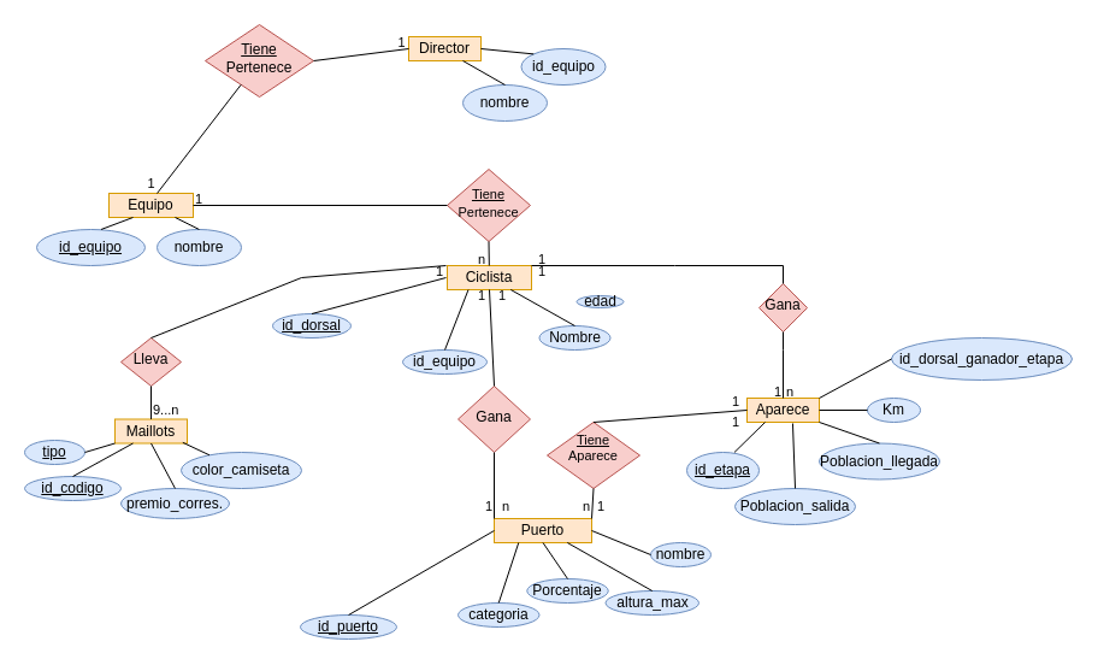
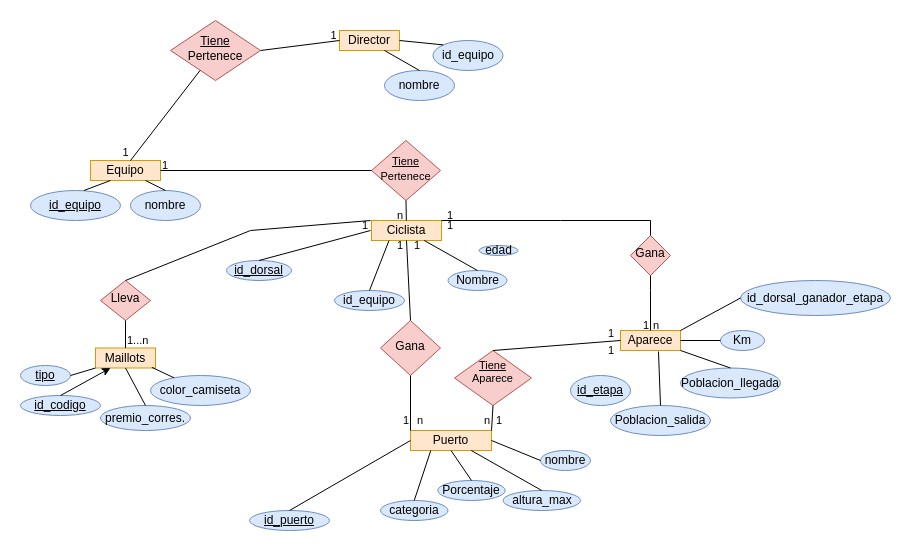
  <mxCell id="0" />
  <mxCell id="1" parent="0" />
  <mxCell id="2" value="Gana" style="rhombus;whiteSpace=wrap;html=1;shadow=0;fontFamily=Helvetica;fontSize=12;align=center;strokeWidth=1;spacing=6;spacingTop=-4;fillColor=#f8cecc;strokeColor=#b85450;" parent="1" vertex="1"><mxGeometry x="380" y="320" width="60" height="55" as="geometry" /></mxCell>
  <mxCell id="3" value="Lleva" style="rhombus;whiteSpace=wrap;html=1;shadow=0;fontFamily=Helvetica;fontSize=12;align=center;strokeWidth=1;spacing=6;spacingTop=-4;fillColor=#f8cecc;strokeColor=#b85450;" parent="1" vertex="1"><mxGeometry x="100" y="280" width="50" height="40" as="geometry" /></mxCell>
  <mxCell id="4" value="Aparece" style="rounded=0;whiteSpace=wrap;html=1;fillColor=#ffe6cc;strokeColor=#d79b00;" vertex="1" parent="1"><mxGeometry x="620" y="330" width="60" height="20" as="geometry" /></mxCell>
  <mxCell id="5" value="&lt;u&gt;Tiene&lt;/u&gt;&lt;br&gt;Pertenece" style="rhombus;whiteSpace=wrap;html=1;shadow=0;fontFamily=Helvetica;fontSize=12;align=center;strokeWidth=1;spacing=6;spacingTop=-4;fillColor=#f8cecc;strokeColor=#b85450;" vertex="1" parent="1"><mxGeometry x="170" y="20" width="90" height="60" as="geometry" /></mxCell>
  <mxCell id="6" value="Gana" style="rhombus;whiteSpace=wrap;html=1;shadow=0;fontFamily=Helvetica;fontSize=12;align=center;strokeWidth=1;spacing=6;spacingTop=-4;fillColor=#f8cecc;strokeColor=#b85450;" vertex="1" parent="1"><mxGeometry x="630" y="235" width="40" height="40" as="geometry" /></mxCell>
  <mxCell id="7" value="Maillots" style="rounded=0;whiteSpace=wrap;html=1;fillColor=#ffe6cc;strokeColor=#d79b00;" vertex="1" parent="1"><mxGeometry x="95" y="347.5" width="60" height="20" as="geometry" /></mxCell>
  <mxCell id="8" value="Puerto" style="rounded=0;whiteSpace=wrap;html=1;fillColor=#ffe6cc;strokeColor=#d79b00;" vertex="1" parent="1"><mxGeometry x="410" y="430" width="81" height="20" as="geometry" /></mxCell>
  <mxCell id="9" value="Director" style="rounded=0;whiteSpace=wrap;html=1;fillColor=#ffe6cc;strokeColor=#d79b00;" vertex="1" parent="1"><mxGeometry x="339" y="30" width="60" height="20" as="geometry" /></mxCell>
  <mxCell id="10" value="Equipo" style="rounded=0;whiteSpace=wrap;html=1;fillColor=#ffe6cc;strokeColor=#d79b00;" vertex="1" parent="1"><mxGeometry x="90" y="160" width="70" height="20" as="geometry" /></mxCell>
  <mxCell id="11" value="Ciclista" style="rounded=0;whiteSpace=wrap;html=1;fillColor=#ffe6cc;strokeColor=#d79b00;" vertex="1" parent="1"><mxGeometry x="371" y="220" width="70" height="20" as="geometry" /></mxCell>
  <mxCell id="12" value="id_dorsal_ganador_etapa" style="ellipse;whiteSpace=wrap;html=1;fillColor=#dae8fc;strokeColor=#6c8ebf;" vertex="1" parent="1"><mxGeometry x="740" y="280" width="150" height="35" as="geometry" /></mxCell>
  <mxCell id="13" value="Poblacion_salida" style="ellipse;whiteSpace=wrap;html=1;fillColor=#dae8fc;strokeColor=#6c8ebf;" vertex="1" parent="1"><mxGeometry x="610" y="405" width="100" height="30" as="geometry" /></mxCell>
  <mxCell id="14" value="&lt;u&gt;id_puerto&lt;/u&gt;" style="ellipse;whiteSpace=wrap;html=1;fillColor=#dae8fc;strokeColor=#6c8ebf;" vertex="1" parent="1"><mxGeometry x="249" y="510" width="80" height="20" as="geometry" /></mxCell>
  <mxCell id="15" value="Poblacion_llegada" style="ellipse;whiteSpace=wrap;html=1;fillColor=#dae8fc;strokeColor=#6c8ebf;" vertex="1" parent="1"><mxGeometry x="680" y="367.5" width="100" height="30" as="geometry" /></mxCell>
  <mxCell id="16" value="Km" style="ellipse;whiteSpace=wrap;html=1;fillColor=#dae8fc;strokeColor=#6c8ebf;" vertex="1" parent="1"><mxGeometry x="720" y="330" width="44" height="20" as="geometry" /></mxCell>
  <mxCell id="17" value="&lt;u&gt;id_etapa&lt;/u&gt;" style="ellipse;whiteSpace=wrap;html=1;fillColor=#dae8fc;strokeColor=#6c8ebf;" vertex="1" parent="1"><mxGeometry x="570" y="375" width="60" height="30" as="geometry" /></mxCell>
  <mxCell id="18" value="edad" style="ellipse;whiteSpace=wrap;html=1;fillColor=#dae8fc;strokeColor=#6c8ebf;" vertex="1" parent="1"><mxGeometry x="478.5" y="245" width="39" height="10" as="geometry" /></mxCell>
  <mxCell id="19" value="Nombre" style="ellipse;whiteSpace=wrap;html=1;fillColor=#dae8fc;strokeColor=#6c8ebf;" vertex="1" parent="1"><mxGeometry x="447.5" y="270" width="59" height="20" as="geometry" /></mxCell>
  <mxCell id="20" value="id_equipo" style="ellipse;whiteSpace=wrap;html=1;fillColor=#dae8fc;strokeColor=#6c8ebf;" vertex="1" parent="1"><mxGeometry x="334" y="290" width="70" height="20" as="geometry" /></mxCell>
  <mxCell id="21" value="&lt;u&gt;id_dorsal&lt;/u&gt;" style="ellipse;whiteSpace=wrap;html=1;fillColor=#dae8fc;strokeColor=#6c8ebf;" vertex="1" parent="1"><mxGeometry x="226" y="260" width="65" height="20" as="geometry" /></mxCell>
  <mxCell id="22" value="id_equipo" style="ellipse;whiteSpace=wrap;html=1;fillColor=#dae8fc;strokeColor=#6c8ebf;" vertex="1" parent="1"><mxGeometry x="432.5" y="40" width="70" height="30" as="geometry" /></mxCell>
  <mxCell id="23" value="nombre" style="ellipse;whiteSpace=wrap;html=1;fillColor=#dae8fc;strokeColor=#6c8ebf;" vertex="1" parent="1"><mxGeometry x="384" y="70" width="70" height="30" as="geometry" /></mxCell>
  <mxCell id="24" value="nombre" style="ellipse;whiteSpace=wrap;html=1;fillColor=#dae8fc;strokeColor=#6c8ebf;" vertex="1" parent="1"><mxGeometry x="130" y="190" width="70" height="30" as="geometry" /></mxCell>
  <mxCell id="25" value="&lt;u&gt;id_equipo&lt;/u&gt;" style="ellipse;whiteSpace=wrap;html=1;fillColor=#dae8fc;strokeColor=#6c8ebf;" vertex="1" parent="1"><mxGeometry x="30" y="190" width="90" height="30" as="geometry" /></mxCell>
  <mxCell id="26" value="&lt;h1 style=&quot;font-size: 8px;&quot;&gt;&lt;br&gt;&lt;/h1&gt;&lt;div style=&quot;font-size: 11px;&quot;&gt;&lt;u style=&quot;background-color: initial;&quot;&gt;Tiene&lt;/u&gt;&lt;br&gt;&lt;/div&gt;&lt;div style=&quot;font-size: 11px;&quot;&gt;&lt;font style=&quot;font-size: 11px;&quot;&gt;Aparece&lt;/font&gt;&lt;/div&gt;&lt;div&gt;&lt;u&gt;&lt;br&gt;&lt;/u&gt;&lt;/div&gt;&lt;span style=&quot;font-size: 8px;&quot;&gt;&lt;br&gt;&lt;/span&gt;" style="rhombus;whiteSpace=wrap;html=1;shadow=0;fontFamily=Helvetica;fontSize=12;align=center;strokeWidth=1;spacing=6;spacingTop=-4;fillColor=#f8cecc;strokeColor=#b85450;" vertex="1" parent="1"><mxGeometry x="454" y="350" width="77" height="55" as="geometry" /></mxCell>
  <mxCell id="27" value="" style="endArrow=none;html=1;rounded=0;entryX=0;entryY=0;entryDx=0;entryDy=0;exitX=1;exitY=0.5;exitDx=0;exitDy=0;" edge="1" parent="1" source="9" target="22"><mxGeometry width="50" height="50" relative="1" as="geometry"><mxPoint x="500" y="70" as="sourcePoint" /><mxPoint x="550" y="20" as="targetPoint" /></mxGeometry></mxCell>
  <mxCell id="28" value="" style="endArrow=none;html=1;rounded=0;" edge="1" parent="1" target="5"><mxGeometry width="50" height="50" relative="1" as="geometry"><mxPoint x="130" y="160" as="sourcePoint" /><mxPoint x="180" y="110" as="targetPoint" /></mxGeometry></mxCell>
  <mxCell id="29" value="" style="endArrow=none;html=1;rounded=0;entryX=0;entryY=0.5;entryDx=0;entryDy=0;exitX=1;exitY=0.5;exitDx=0;exitDy=0;" edge="1" parent="1" source="5" target="9"><mxGeometry width="50" height="50" relative="1" as="geometry"><mxPoint x="300" y="70" as="sourcePoint" /><mxPoint x="350" y="20" as="targetPoint" /></mxGeometry></mxCell>
  <mxCell id="30" value="" style="endArrow=none;html=1;rounded=0;entryX=0.75;entryY=1;entryDx=0;entryDy=0;exitX=0.5;exitY=0;exitDx=0;exitDy=0;" edge="1" parent="1" source="23" target="9"><mxGeometry width="50" height="50" relative="1" as="geometry"><mxPoint x="490" y="160" as="sourcePoint" /><mxPoint x="540" y="110" as="targetPoint" /></mxGeometry></mxCell>
  <mxCell id="31" value="" style="endArrow=none;html=1;rounded=0;exitX=0.594;exitY=0;exitDx=0;exitDy=0;exitPerimeter=0;" edge="1" parent="1" source="25"><mxGeometry width="50" height="50" relative="1" as="geometry"><mxPoint x="60" y="230" as="sourcePoint" /><mxPoint x="110" y="180" as="targetPoint" /></mxGeometry></mxCell>
  <mxCell id="32" value="" style="endArrow=none;html=1;rounded=0;exitX=0.5;exitY=0;exitDx=0;exitDy=0;" edge="1" parent="1" source="24" target="10"><mxGeometry width="50" height="50" relative="1" as="geometry"><mxPoint x="100" y="230" as="sourcePoint" /><mxPoint x="150" y="180" as="targetPoint" /></mxGeometry></mxCell>
  <mxCell id="33" value="&lt;font style=&quot;font-size: 11px;&quot;&gt;&lt;u&gt;Tiene&lt;/u&gt;&lt;br&gt;Pertenece&lt;/font&gt;" style="rhombus;whiteSpace=wrap;html=1;shadow=0;fontFamily=Helvetica;fontSize=12;align=center;strokeWidth=1;spacing=6;spacingTop=-4;fillColor=#f8cecc;strokeColor=#b85450;" vertex="1" parent="1"><mxGeometry x="371" y="140" width="69" height="60" as="geometry" /></mxCell>
  <mxCell id="34" value="" style="endArrow=none;html=1;rounded=0;exitX=1;exitY=0.5;exitDx=0;exitDy=0;entryX=0;entryY=0.5;entryDx=0;entryDy=0;" edge="1" parent="1" source="10" target="33"><mxGeometry width="50" height="50" relative="1" as="geometry"><mxPoint x="310" y="220" as="sourcePoint" /><mxPoint x="360" y="170" as="targetPoint" /></mxGeometry></mxCell>
  <mxCell id="35" value="" style="endArrow=none;html=1;rounded=0;entryX=0.5;entryY=1;entryDx=0;entryDy=0;" edge="1" parent="1" source="11" target="33"><mxGeometry width="50" height="50" relative="1" as="geometry"><mxPoint x="310" y="320" as="sourcePoint" /><mxPoint x="360" y="270" as="targetPoint" /></mxGeometry></mxCell>
  <mxCell id="36" value="" style="endArrow=none;html=1;rounded=0;exitX=0.5;exitY=0;exitDx=0;exitDy=0;" edge="1" parent="1" source="19" target="11"><mxGeometry width="50" height="50" relative="1" as="geometry"><mxPoint x="310" y="350" as="sourcePoint" /><mxPoint x="360" y="300" as="targetPoint" /></mxGeometry></mxCell>
  <mxCell id="37" value="" style="endArrow=none;html=1;rounded=0;entryX=0.25;entryY=1;entryDx=0;entryDy=0;exitX=0.5;exitY=0;exitDx=0;exitDy=0;" edge="1" parent="1" source="20" target="11"><mxGeometry width="50" height="50" relative="1" as="geometry"><mxPoint x="310" y="350" as="sourcePoint" /><mxPoint x="360" y="300" as="targetPoint" /></mxGeometry></mxCell>
  <mxCell id="38" value="" style="endArrow=none;html=1;rounded=0;exitX=0.5;exitY=0;exitDx=0;exitDy=0;" edge="1" parent="1" source="21"><mxGeometry width="50" height="50" relative="1" as="geometry"><mxPoint x="310" y="350" as="sourcePoint" /><mxPoint x="370" y="230" as="targetPoint" /></mxGeometry></mxCell>
  <mxCell id="39" value="" style="endArrow=none;html=1;rounded=0;fontSize=11;entryX=1;entryY=0;entryDx=0;entryDy=0;exitX=0.5;exitY=0;exitDx=0;exitDy=0;" edge="1" parent="1" source="6" target="11"><mxGeometry width="50" height="50" relative="1" as="geometry"><mxPoint x="610" y="250" as="sourcePoint" /><mxPoint x="360" y="200" as="targetPoint" /><Array as="points"><mxPoint x="650" y="220" /><mxPoint x="560" y="220" /></Array></mxGeometry></mxCell>
  <mxCell id="40" value="" style="endArrow=none;html=1;rounded=0;fontSize=11;entryX=0.5;entryY=1;entryDx=0;entryDy=0;exitX=0.5;exitY=0;exitDx=0;exitDy=0;" edge="1" parent="1" source="4" target="6"><mxGeometry width="50" height="50" relative="1" as="geometry"><mxPoint x="610" y="330" as="sourcePoint" /><mxPoint x="360" y="310" as="targetPoint" /><Array as="points"><mxPoint x="650" y="290" /></Array></mxGeometry></mxCell>
- <mxCell id="41" value="" style="endArrow=none;html=1;rounded=0;fontSize=11;entryX=0.25;entryY=1;entryDx=0;entryDy=0;exitX=0.658;exitY=0;exitDx=0;exitDy=0;exitPerimeter=0;" edge="1" parent="1" source="17" target="4"><mxGeometry width="50" height="50" relative="1" as="geometry"><mxPoint x="310" y="500" as="sourcePoint" /><mxPoint x="360" y="450" as="targetPoint" /></mxGeometry></mxCell>
  <mxCell id="42" value="" style="endArrow=none;html=1;rounded=0;fontSize=11;entryX=0.633;entryY=1.05;entryDx=0;entryDy=0;exitX=0.5;exitY=0;exitDx=0;exitDy=0;entryPerimeter=0;" edge="1" parent="1" source="13" target="4"><mxGeometry width="50" height="50" relative="1" as="geometry"><mxPoint x="310" y="500" as="sourcePoint" /><mxPoint x="360" y="450" as="targetPoint" /></mxGeometry></mxCell>
  <mxCell id="43" value="" style="endArrow=none;html=1;rounded=0;fontSize=11;entryX=1;entryY=1;entryDx=0;entryDy=0;exitX=0.5;exitY=0;exitDx=0;exitDy=0;" edge="1" parent="1" source="15" target="4"><mxGeometry width="50" height="50" relative="1" as="geometry"><mxPoint x="310" y="500" as="sourcePoint" /><mxPoint x="360" y="450" as="targetPoint" /></mxGeometry></mxCell>
  <mxCell id="44" value="" style="endArrow=none;html=1;rounded=0;fontSize=11;entryX=1;entryY=0.5;entryDx=0;entryDy=0;exitX=0;exitY=0.5;exitDx=0;exitDy=0;" edge="1" parent="1" source="16" target="4"><mxGeometry width="50" height="50" relative="1" as="geometry"><mxPoint x="310" y="500" as="sourcePoint" /><mxPoint x="360" y="450" as="targetPoint" /></mxGeometry></mxCell>
  <mxCell id="45" value="" style="endArrow=none;html=1;rounded=0;fontSize=11;entryX=0.5;entryY=1;entryDx=0;entryDy=0;exitX=1;exitY=0;exitDx=0;exitDy=0;" edge="1" parent="1" source="8" target="26"><mxGeometry width="50" height="50" relative="1" as="geometry"><mxPoint x="320" y="430" as="sourcePoint" /><mxPoint x="360" y="450" as="targetPoint" /></mxGeometry></mxCell>
  <mxCell id="46" value="" style="endArrow=none;html=1;rounded=0;fontSize=11;entryX=0;entryY=0.5;entryDx=0;entryDy=0;exitX=1;exitY=0;exitDx=0;exitDy=0;" edge="1" parent="1" source="4" target="12"><mxGeometry width="50" height="50" relative="1" as="geometry"><mxPoint x="470" y="520" as="sourcePoint" /><mxPoint x="520" y="470" as="targetPoint" /></mxGeometry></mxCell>
  <mxCell id="47" value="altura_max" style="ellipse;whiteSpace=wrap;html=1;fillColor=#dae8fc;strokeColor=#6c8ebf;" vertex="1" parent="1"><mxGeometry x="502.5" y="490" width="77.5" height="20" as="geometry" /></mxCell>
  <mxCell id="48" value="Porcentaje" style="ellipse;whiteSpace=wrap;html=1;fillColor=#dae8fc;strokeColor=#6c8ebf;" vertex="1" parent="1"><mxGeometry x="437.25" y="480" width="67.5" height="20" as="geometry" /></mxCell>
  <mxCell id="49" value="nombre" style="ellipse;whiteSpace=wrap;html=1;fillColor=#dae8fc;strokeColor=#6c8ebf;" vertex="1" parent="1"><mxGeometry x="540" y="450" width="50" height="20" as="geometry" /></mxCell>
  <mxCell id="50" value="categoria" style="ellipse;whiteSpace=wrap;html=1;fillColor=#dae8fc;strokeColor=#6c8ebf;" vertex="1" parent="1"><mxGeometry x="380" y="500" width="67.5" height="20" as="geometry" /></mxCell>
  <mxCell id="51" value="" style="endArrow=none;html=1;rounded=0;fontSize=11;entryX=0;entryY=0.5;entryDx=0;entryDy=0;exitX=0.5;exitY=0;exitDx=0;exitDy=0;" edge="1" parent="1" source="14" target="8"><mxGeometry width="50" height="50" relative="1" as="geometry"><mxPoint x="470" y="630" as="sourcePoint" /><mxPoint x="520" y="580" as="targetPoint" /></mxGeometry></mxCell>
  <mxCell id="52" value="" style="endArrow=none;html=1;rounded=0;fontSize=11;entryX=1;entryY=0.5;entryDx=0;entryDy=0;exitX=0;exitY=0.5;exitDx=0;exitDy=0;" edge="1" parent="1" source="49" target="8"><mxGeometry width="50" height="50" relative="1" as="geometry"><mxPoint x="470" y="630" as="sourcePoint" /><mxPoint x="520" y="580" as="targetPoint" /></mxGeometry></mxCell>
  <mxCell id="53" value="" style="endArrow=none;html=1;rounded=0;fontSize=11;entryX=0.75;entryY=1;entryDx=0;entryDy=0;exitX=0.5;exitY=0;exitDx=0;exitDy=0;" edge="1" parent="1" source="47" target="8"><mxGeometry width="50" height="50" relative="1" as="geometry"><mxPoint x="470" y="630" as="sourcePoint" /><mxPoint x="520" y="580" as="targetPoint" /></mxGeometry></mxCell>
  <mxCell id="54" value="" style="endArrow=none;html=1;rounded=0;fontSize=11;entryX=0.5;entryY=1;entryDx=0;entryDy=0;exitX=0.5;exitY=0;exitDx=0;exitDy=0;" edge="1" parent="1" source="48" target="8"><mxGeometry width="50" height="50" relative="1" as="geometry"><mxPoint x="470" y="630" as="sourcePoint" /><mxPoint x="520" y="580" as="targetPoint" /></mxGeometry></mxCell>
  <mxCell id="55" value="" style="endArrow=none;html=1;rounded=0;fontSize=11;entryX=0.25;entryY=1;entryDx=0;entryDy=0;exitX=0.5;exitY=0;exitDx=0;exitDy=0;" edge="1" parent="1" source="50" target="8"><mxGeometry width="50" height="50" relative="1" as="geometry"><mxPoint x="470" y="630" as="sourcePoint" /><mxPoint x="520" y="580" as="targetPoint" /></mxGeometry></mxCell>
  <mxCell id="56" value="" style="endArrow=none;html=1;rounded=0;fontSize=11;exitX=0.5;exitY=0;exitDx=0;exitDy=0;" edge="1" parent="1" source="3"><mxGeometry width="50" height="50" relative="1" as="geometry"><mxPoint x="240" y="290" as="sourcePoint" /><mxPoint x="370" y="220" as="targetPoint" /><Array as="points"><mxPoint x="250" y="230" /></Array></mxGeometry></mxCell>
  <mxCell id="57" value="" style="endArrow=none;html=1;rounded=0;fontSize=11;exitX=0.5;exitY=0;exitDx=0;exitDy=0;entryX=0;entryY=1;entryDx=0;entryDy=0;entryPerimeter=0;" edge="1" parent="1" source="26" target="79"><mxGeometry width="50" height="50" relative="1" as="geometry"><mxPoint x="450" y="340" as="sourcePoint" /><mxPoint x="500" y="290" as="targetPoint" /></mxGeometry></mxCell>
  <mxCell id="58" value="" style="endArrow=none;html=1;rounded=0;fontSize=11;entryX=0.5;entryY=1;entryDx=0;entryDy=0;exitX=0.5;exitY=0;exitDx=0;exitDy=0;" edge="1" parent="1" source="7" target="3"><mxGeometry width="50" height="50" relative="1" as="geometry"><mxPoint x="450" y="500" as="sourcePoint" /><mxPoint x="500" y="450" as="targetPoint" /></mxGeometry></mxCell>
  <mxCell id="59" style="edgeStyle=orthogonalEdgeStyle;rounded=0;orthogonalLoop=1;jettySize=auto;html=1;exitX=0.5;exitY=1;exitDx=0;exitDy=0;fontSize=11;" edge="1" parent="1" source="20" target="20"><mxGeometry relative="1" as="geometry" /></mxCell>
  <mxCell id="60" value="" style="endArrow=none;html=1;rounded=0;fontSize=11;entryX=0.5;entryY=1;entryDx=0;entryDy=0;exitX=0.5;exitY=0;exitDx=0;exitDy=0;" edge="1" parent="1" source="2" target="11"><mxGeometry width="50" height="50" relative="1" as="geometry"><mxPoint x="450" y="440" as="sourcePoint" /><mxPoint x="500" y="390" as="targetPoint" /></mxGeometry></mxCell>
  <mxCell id="61" value="" style="endArrow=none;html=1;rounded=0;fontSize=11;entryX=0.5;entryY=1;entryDx=0;entryDy=0;exitX=0;exitY=0;exitDx=0;exitDy=0;" edge="1" parent="1" source="8" target="2"><mxGeometry width="50" height="50" relative="1" as="geometry"><mxPoint x="450" y="440" as="sourcePoint" /><mxPoint x="500" y="390" as="targetPoint" /></mxGeometry></mxCell>
  <mxCell id="62" value="&lt;u&gt;id_codigo&lt;/u&gt;" style="ellipse;whiteSpace=wrap;html=1;fillColor=#dae8fc;strokeColor=#6c8ebf;" vertex="1" parent="1"><mxGeometry x="20" y="395" width="80" height="20" as="geometry" /></mxCell>
  <mxCell id="63" value="color_camiseta" style="ellipse;whiteSpace=wrap;html=1;fillColor=#dae8fc;strokeColor=#6c8ebf;" vertex="1" parent="1"><mxGeometry x="150" y="375" width="100" height="30" as="geometry" /></mxCell>
  <mxCell id="64" value="premio_corres." style="ellipse;whiteSpace=wrap;html=1;fillColor=#dae8fc;strokeColor=#6c8ebf;" vertex="1" parent="1"><mxGeometry x="100" y="405" width="90" height="25" as="geometry" /></mxCell>
  <mxCell id="65" value="&lt;u&gt;tipo&lt;/u&gt;" style="ellipse;whiteSpace=wrap;html=1;fillColor=#dae8fc;strokeColor=#6c8ebf;" vertex="1" parent="1"><mxGeometry x="20" y="365" width="50" height="20" as="geometry" /></mxCell>
  <mxCell id="66" value="" style="endArrow=none;html=1;rounded=0;fontSize=11;entryX=0;entryY=1;entryDx=0;entryDy=0;exitX=1;exitY=0.5;exitDx=0;exitDy=0;" edge="1" parent="1" source="65" target="7"><mxGeometry width="50" height="50" relative="1" as="geometry"><mxPoint x="180" y="440" as="sourcePoint" /><mxPoint x="500" y="390" as="targetPoint" /></mxGeometry></mxCell>
- <mxCell id="67" value="" style="endArrow=none;html=1;rounded=0;fontSize=11;entryX=0.25;entryY=1;entryDx=0;entryDy=0;exitX=0.5;exitY=0;exitDx=0;exitDy=0;" edge="1" parent="1" source="62" target="7"><mxGeometry width="50" height="50" relative="1" as="geometry"><mxPoint x="90" y="405" as="sourcePoint" /><mxPoint x="105" y="395" as="targetPoint" /></mxGeometry></mxCell>
+ <mxCell id="67" value="" style="endArrow=classic;html=1;rounded=0;fontSize=11;entryX=0.25;entryY=1;entryDx=0;entryDy=0;exitX=0.5;exitY=0;exitDx=0;exitDy=0;" edge="1" parent="1" source="62" target="7"><mxGeometry width="50" height="50" relative="1" as="geometry"><mxPoint x="90" y="405" as="sourcePoint" /><mxPoint x="105" y="395" as="targetPoint" /></mxGeometry></mxCell>
  <mxCell id="68" value="" style="endArrow=none;html=1;rounded=0;fontSize=11;entryX=0.5;entryY=1;entryDx=0;entryDy=0;exitX=0.5;exitY=0;exitDx=0;exitDy=0;" edge="1" parent="1" source="64" target="7"><mxGeometry width="50" height="50" relative="1" as="geometry"><mxPoint x="65" y="430" as="sourcePoint" /><mxPoint x="120" y="395" as="targetPoint" /></mxGeometry></mxCell>
  <mxCell id="69" value="" style="endArrow=none;html=1;rounded=0;fontSize=11;entryX=0.939;entryY=0.967;entryDx=0;entryDy=0;entryPerimeter=0;" edge="1" parent="1" source="63" target="7"><mxGeometry width="50" height="50" relative="1" as="geometry"><mxPoint x="120" y="455" as="sourcePoint" /><mxPoint x="135" y="395" as="targetPoint" /></mxGeometry></mxCell>
  <mxCell id="70" value="&lt;br&gt;1" style="text;html=1;align=center;verticalAlign=middle;resizable=0;points=[];autosize=1;strokeColor=none;fillColor=none;fontSize=11;" vertex="1" parent="1"><mxGeometry x="110" y="125" width="30" height="40" as="geometry" /></mxCell>
  <mxCell id="71" value="&amp;nbsp; &amp;nbsp; &amp;nbsp; 1" style="text;html=1;align=center;verticalAlign=middle;resizable=0;points=[];autosize=1;strokeColor=none;fillColor=none;fontSize=11;" vertex="1" parent="1"><mxGeometry x="299" y="20" width="50" height="30" as="geometry" /></mxCell>
  <mxCell id="72" value="1" style="text;html=1;align=left;verticalAlign=middle;resizable=0;points=[];autosize=1;strokeColor=none;fillColor=none;fontSize=11;" vertex="1" parent="1"><mxGeometry x="160" y="150" width="30" height="30" as="geometry" /></mxCell>
- <mxCell id="73" value="9...n" style="text;html=1;align=left;verticalAlign=middle;resizable=0;points=[];autosize=1;strokeColor=none;fillColor=none;fontSize=11;" vertex="1" parent="1"><mxGeometry x="125" y="325" width="40" height="30" as="geometry" /></mxCell>
+ <mxCell id="73" value="1...n" style="text;html=1;align=left;verticalAlign=middle;resizable=0;points=[];autosize=1;strokeColor=none;fillColor=none;fontSize=11;" vertex="1" parent="1"><mxGeometry x="125" y="325" width="40" height="30" as="geometry" /></mxCell>
  <mxCell id="74" value="n" style="text;html=1;align=right;verticalAlign=middle;resizable=0;points=[];autosize=1;strokeColor=none;fillColor=none;fontSize=11;" vertex="1" parent="1"><mxGeometry x="374" y="200" width="30" height="30" as="geometry" /></mxCell>
  <mxCell id="75" value="1" style="text;html=1;align=right;verticalAlign=middle;resizable=0;points=[];autosize=1;strokeColor=none;fillColor=none;fontSize=11;" vertex="1" parent="1"><mxGeometry x="339" y="210" width="30" height="30" as="geometry" /></mxCell>
  <mxCell id="76" value="1" style="text;html=1;align=right;verticalAlign=middle;resizable=0;points=[];autosize=1;strokeColor=none;fillColor=none;fontSize=11;" vertex="1" parent="1"><mxGeometry x="390.5" y="230" width="30" height="30" as="geometry" /></mxCell>
  <mxCell id="77" value="1" style="text;html=1;align=right;verticalAlign=middle;resizable=0;points=[];autosize=1;strokeColor=none;fillColor=none;fontSize=11;" vertex="1" parent="1"><mxGeometry x="424" y="200" width="30" height="30" as="geometry" /></mxCell>
  <mxCell id="78" value="1" style="text;html=1;align=right;verticalAlign=middle;resizable=0;points=[];autosize=1;strokeColor=none;fillColor=none;fontSize=11;" vertex="1" parent="1"><mxGeometry x="424" y="210" width="30" height="30" as="geometry" /></mxCell>
  <mxCell id="79" value="1" style="text;html=1;align=right;verticalAlign=middle;resizable=0;points=[];autosize=1;strokeColor=none;fillColor=none;fontSize=11;" vertex="1" parent="1"><mxGeometry x="620" y="310" width="30" height="30" as="geometry" /></mxCell>
  <mxCell id="80" value="n" style="text;html=1;align=right;verticalAlign=middle;resizable=0;points=[];autosize=1;strokeColor=none;fillColor=none;fontSize=11;" vertex="1" parent="1"><mxGeometry x="630" y="310" width="30" height="30" as="geometry" /></mxCell>
  <mxCell id="81" value="n" style="text;html=1;align=right;verticalAlign=middle;resizable=0;points=[];autosize=1;strokeColor=none;fillColor=none;fontSize=11;" vertex="1" parent="1"><mxGeometry x="461" y="405" width="30" height="30" as="geometry" /></mxCell>
  <mxCell id="82" value="1" style="text;html=1;align=right;verticalAlign=middle;resizable=0;points=[];autosize=1;strokeColor=none;fillColor=none;fontSize=11;" vertex="1" parent="1"><mxGeometry x="585" y="317.5" width="30" height="30" as="geometry" /></mxCell>
  <mxCell id="83" value="1" style="text;html=1;align=right;verticalAlign=middle;resizable=0;points=[];autosize=1;strokeColor=none;fillColor=none;fontSize=11;" vertex="1" parent="1"><mxGeometry x="585" y="335" width="30" height="30" as="geometry" /></mxCell>
  <mxCell id="84" value="1" style="text;html=1;align=right;verticalAlign=middle;resizable=0;points=[];autosize=1;strokeColor=none;fillColor=none;fontSize=11;" vertex="1" parent="1"><mxGeometry x="472.5" y="405" width="30" height="30" as="geometry" /></mxCell>
  <mxCell id="85" value="1" style="text;html=1;align=right;verticalAlign=middle;resizable=0;points=[];autosize=1;strokeColor=none;fillColor=none;fontSize=11;" vertex="1" parent="1"><mxGeometry x="374" y="230" width="30" height="30" as="geometry" /></mxCell>
  <mxCell id="86" value="1" style="text;html=1;align=right;verticalAlign=middle;resizable=0;points=[];autosize=1;strokeColor=none;fillColor=none;fontSize=11;" vertex="1" parent="1"><mxGeometry x="380" y="405" width="30" height="30" as="geometry" /></mxCell>
  <mxCell id="87" value="n" style="text;html=1;align=right;verticalAlign=middle;resizable=0;points=[];autosize=1;strokeColor=none;fillColor=none;fontSize=11;" vertex="1" parent="1"><mxGeometry x="394" y="405" width="30" height="30" as="geometry" /></mxCell>
